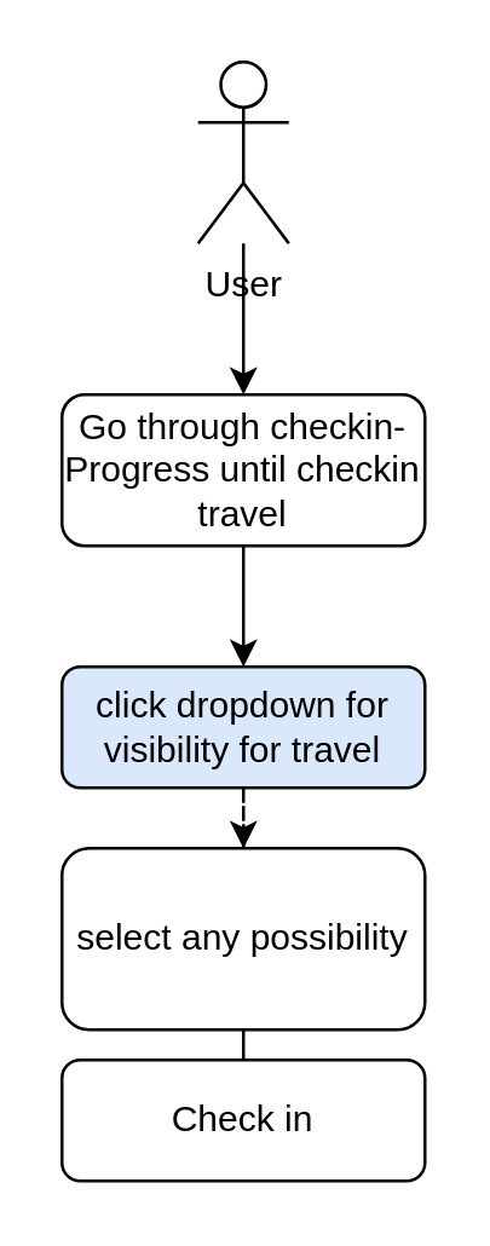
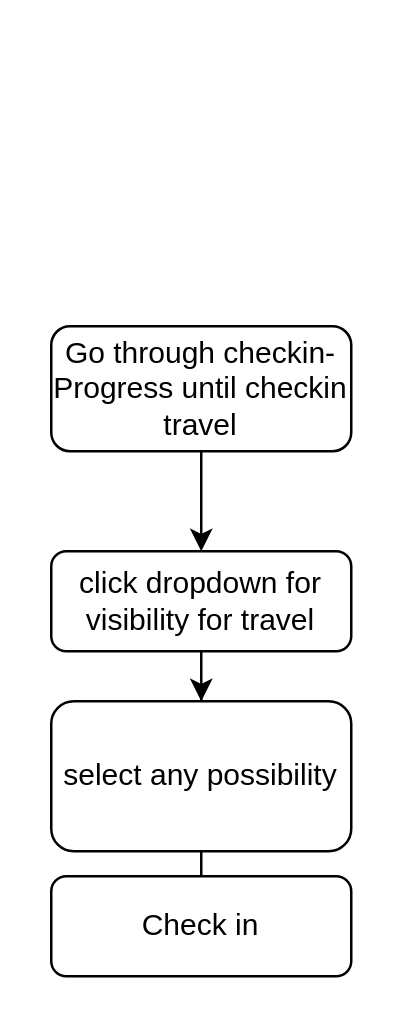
  <mxCell id="0" />
  <mxCell id="1" parent="0" />
  <mxCell id="2" style="edgeStyle=orthogonalEdgeStyle;rounded=0;orthogonalLoop=1;jettySize=auto;html=1;" parent="1" source="3" target="7" edge="1"><mxGeometry relative="1" as="geometry" /></mxCell>
  <mxCell id="3" value="Go through checkin-Progress until checkin travel" style="rounded=1;whiteSpace=wrap;html=1;fontSize=12;glass=0;strokeWidth=1;shadow=0;" parent="1" vertex="1"><mxGeometry x="20" y="130" width="120" height="50" as="geometry" /></mxCell>
- <mxCell id="4" style="edgeStyle=orthogonalEdgeStyle;rounded=0;orthogonalLoop=1;jettySize=auto;html=1;" parent="1" source="5" target="3" edge="1"><mxGeometry relative="1" as="geometry" /></mxCell>
- <mxCell id="5" value="User" style="shape=umlActor;verticalLabelPosition=bottom;verticalAlign=top;html=1;outlineConnect=0;" parent="1" vertex="1"><mxGeometry x="65" y="20" width="30" height="60" as="geometry" /></mxCell>
- <mxCell id="6" style="edgeStyle=orthogonalEdgeStyle;rounded=0;orthogonalLoop=1;jettySize=auto;html=1;dashed=1;" parent="1" source="7" target="9" edge="1"><mxGeometry relative="1" as="geometry" /></mxCell>
- <mxCell id="7" value="click dropdown for visibility for travel" style="rounded=1;whiteSpace=wrap;html=1;fontSize=12;glass=0;strokeWidth=1;shadow=0;fillColor=#dae8fc;" parent="1" vertex="1"><mxGeometry x="20" y="220" width="120" height="40" as="geometry" /></mxCell>
+ <mxCell id="6" style="edgeStyle=orthogonalEdgeStyle;rounded=0;orthogonalLoop=1;jettySize=auto;html=1;" parent="1" source="7" target="9" edge="1"><mxGeometry relative="1" as="geometry" /></mxCell>
+ <mxCell id="7" value="click dropdown for visibility for travel" style="rounded=1;whiteSpace=wrap;html=1;fontSize=12;glass=0;strokeWidth=1;shadow=0;" parent="1" vertex="1"><mxGeometry x="20" y="220" width="120" height="40" as="geometry" /></mxCell>
  <mxCell id="8" style="edgeStyle=orthogonalEdgeStyle;rounded=0;orthogonalLoop=1;jettySize=auto;html=1;" parent="1" source="9" edge="1"><mxGeometry relative="1" as="geometry"><mxPoint x="80" y="350" as="targetPoint" /></mxGeometry></mxCell>
  <mxCell id="9" value="select any possibility" style="rounded=1;whiteSpace=wrap;html=1;fontSize=12;glass=0;strokeWidth=1;shadow=0;" parent="1" vertex="1"><mxGeometry x="20" y="280" width="120" height="60" as="geometry" /></mxCell>
  <mxCell id="10" value="Check in" style="rounded=1;whiteSpace=wrap;html=1;fontSize=12;glass=0;strokeWidth=1;shadow=0;" parent="1" vertex="1"><mxGeometry x="20" y="350" width="120" height="40" as="geometry" /></mxCell>
